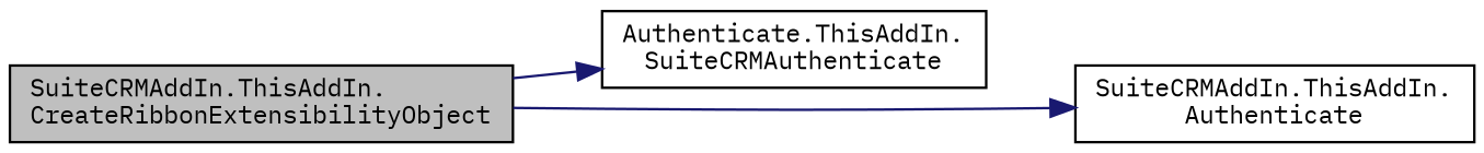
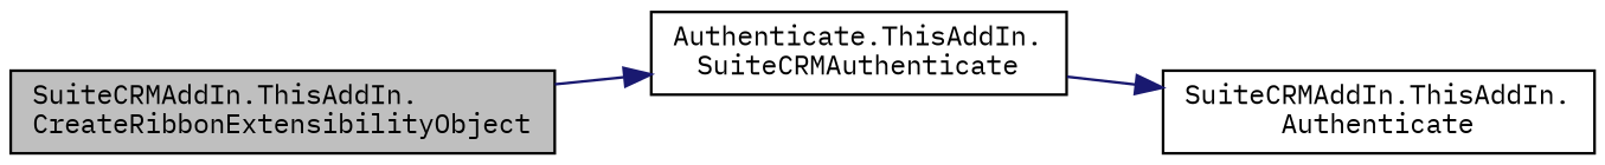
  digraph {
    fontname="IBM Plex Mono"
    rankdir=LR
    node [color=black fillcolor=white fontname="IBM Plex Mono" fontsize=10 shape=record style=filled]
    edge [color=midnightblue fontname="IBM Plex Mono" fontsize=10 labelfontname=Helvetica labelfontsize=10 style=solid]
    n1 [fillcolor=grey75 fontcolor=black height=0.2 label="SuiteCRMAddIn.ThisAddIn.\lCreateRibbonExtensibilityObject" width=0.4]
    n2 [height=0.2 label="Authenticate.ThisAddIn.\lSuiteCRMAuthenticate" width=0.4]
    n3 [height=0.2 label="SuiteCRMAddIn.ThisAddIn.\lAuthenticate" width=0.4]
    n1 -> n2
-   n1 -> n3
+   n2 -> n3
  }
